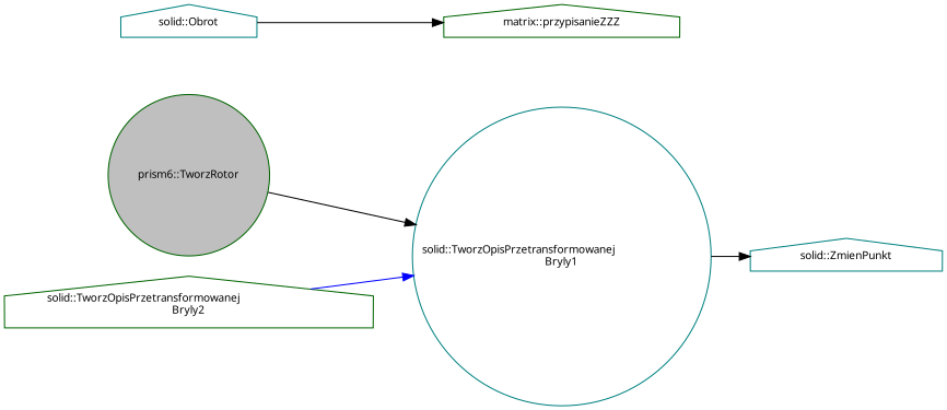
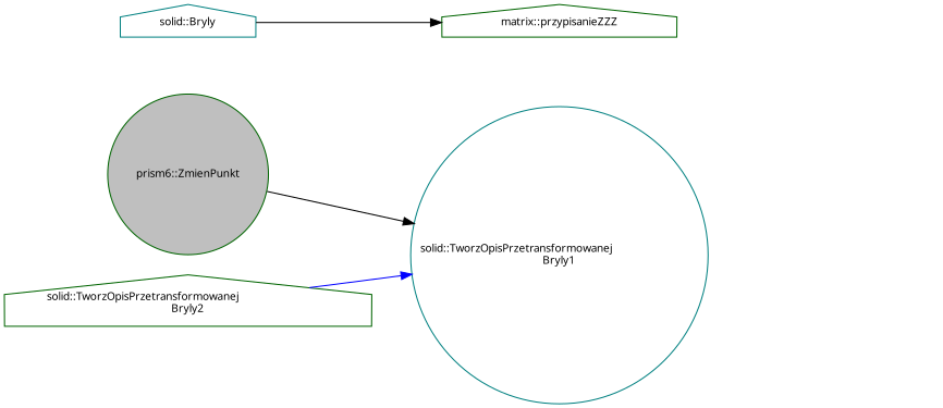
  digraph {
    fontname="Noto Sans"
    rankdir=LR
    node [color=darkgreen fillcolor=white fontname="Noto Sans" fontsize=10 shape=house style=filled]
    edge [color=black fontname="Noto Sans" fontsize=10 labelfontname=Helvetica labelfontsize=10 style=solid]
-   n1 [fillcolor=grey75 fontcolor=black height=0.2 label="prism6::TworzRotor" shape=circle width=0.4]
+   n1 [fillcolor=grey75 fontcolor=black height=0.2 label="prism6::ZmienPunkt" shape=circle width=0.4]
    n2 [color=teal height=0.2 label="solid::TworzOpisPrzetransformowanej\lBryly1" shape=circle width=0.4]
    n3 [height=0.2 label="solid::TworzOpisPrzetransformowanej\lBryly2" width=0.4]
-   n4 [color=teal height=0.2 label="solid::ZmienPunkt" width=0.4]
-   n5 [color=teal height=0.2 label="solid::Obrot" width=0.4]
+   n5 [color=teal height=0.2 label="solid::Bryly" width=0.4]
    n6 [height=0.2 label="matrix::przypisanieZZZ" width=0.4]
    n1 -> n2
-   n2 -> n4
    n3 -> n2 [color=blue]
    n5 -> n6
  }
